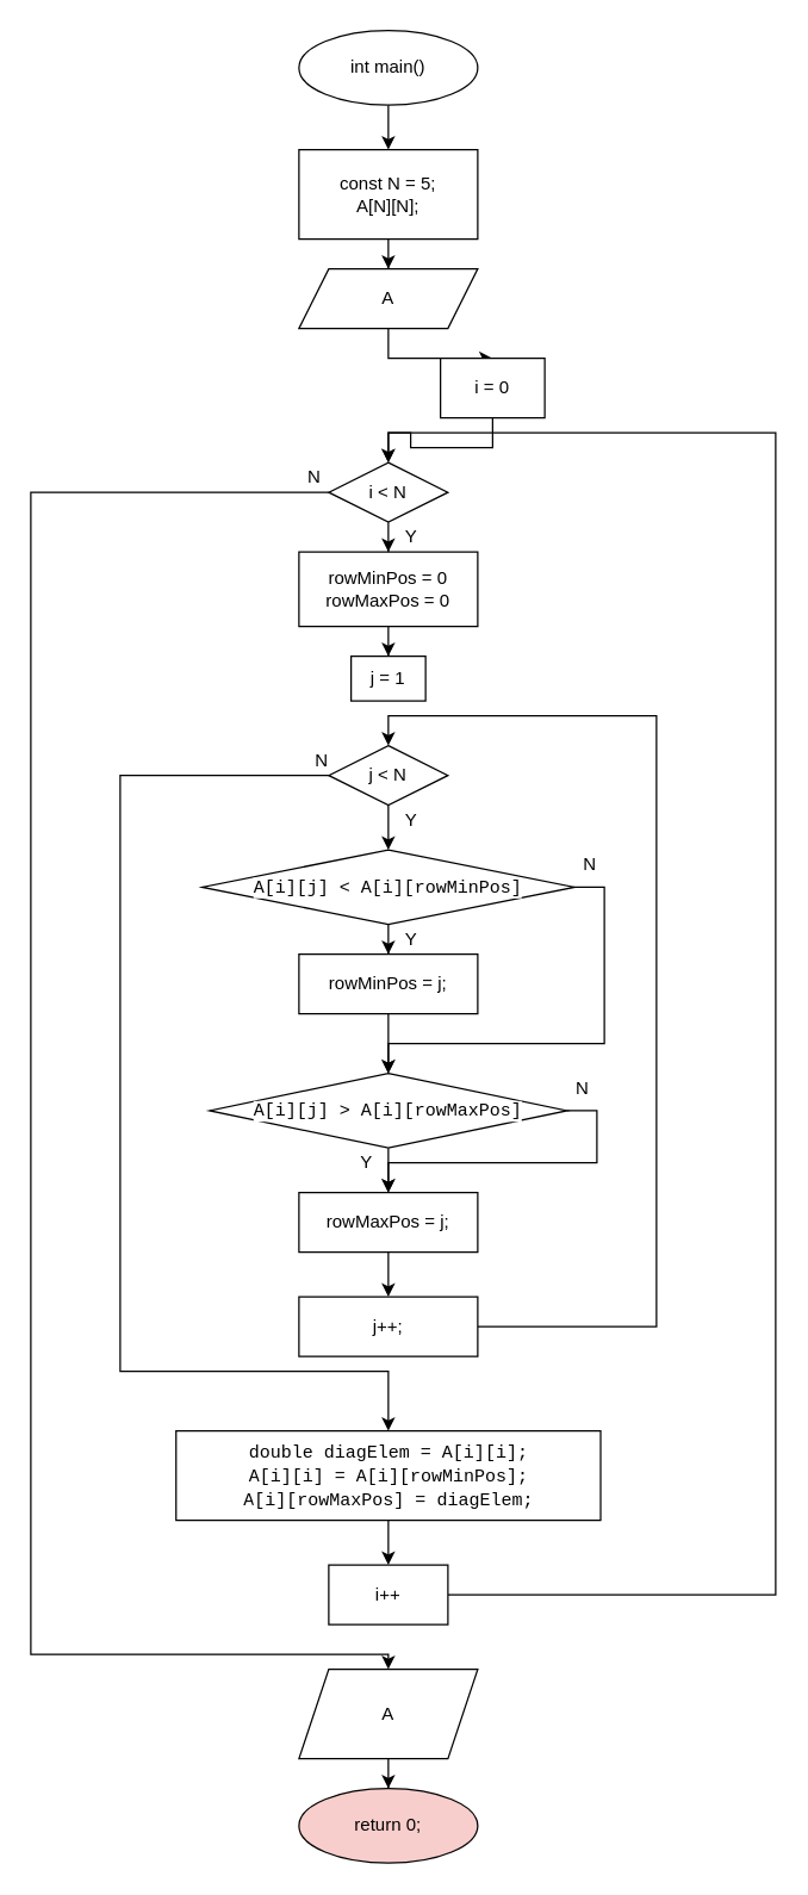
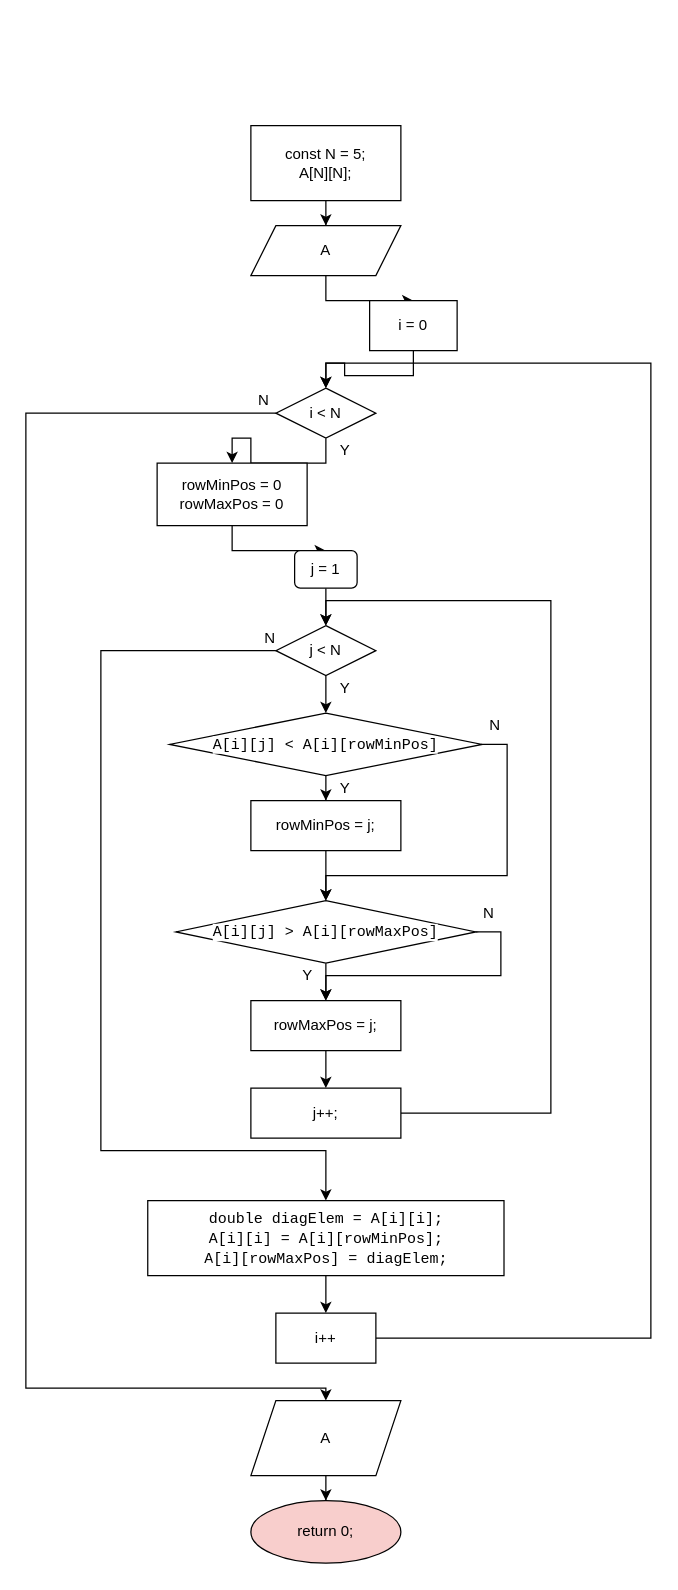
  <mxCell id="0" />
  <mxCell id="1" parent="0" />
- <mxCell id="2" style="edgeStyle=orthogonalEdgeStyle;rounded=0;orthogonalLoop=1;jettySize=auto;html=1;exitX=0.5;exitY=1;exitDx=0;exitDy=0;" edge="1" parent="1" source="3" target="6"><mxGeometry relative="1" as="geometry"><mxPoint x="260" y="100" as="targetPoint" /></mxGeometry></mxCell>
- <mxCell id="3" value="int main()" style="ellipse;whiteSpace=wrap;html=1;" vertex="1" parent="1"><mxGeometry x="200" y="20" width="120" height="50" as="geometry" /></mxCell>
  <mxCell id="4" style="edgeStyle=orthogonalEdgeStyle;rounded=0;orthogonalLoop=1;jettySize=auto;html=1;exitX=0.5;exitY=1;exitDx=0;exitDy=0;" edge="1" parent="1" source="6"><mxGeometry relative="1" as="geometry"><mxPoint x="260" y="160" as="targetPoint" /></mxGeometry></mxCell>
  <mxCell id="5" style="edgeStyle=orthogonalEdgeStyle;rounded=0;orthogonalLoop=1;jettySize=auto;html=1;exitX=0.5;exitY=1;exitDx=0;exitDy=0;" edge="1" parent="1" source="6" target="8"><mxGeometry relative="1" as="geometry"><mxPoint x="260" y="190" as="targetPoint" /></mxGeometry></mxCell>
  <mxCell id="6" value="const N = 5;&lt;br&gt;A[N][N];" style="rounded=0;whiteSpace=wrap;html=1;" vertex="1" parent="1"><mxGeometry x="200" y="100" width="120" height="60" as="geometry" /></mxCell>
  <mxCell id="7" style="edgeStyle=orthogonalEdgeStyle;rounded=0;orthogonalLoop=1;jettySize=auto;html=1;exitX=0.5;exitY=1;exitDx=0;exitDy=0;" edge="1" parent="1" source="8" target="10"><mxGeometry relative="1" as="geometry"><mxPoint x="260" y="250" as="targetPoint" /></mxGeometry></mxCell>
  <mxCell id="8" value="A" style="shape=parallelogram;perimeter=parallelogramPerimeter;whiteSpace=wrap;html=1;fixedSize=1;" vertex="1" parent="1"><mxGeometry x="200" y="180" width="120" height="40" as="geometry" /></mxCell>
  <mxCell id="9" style="edgeStyle=orthogonalEdgeStyle;rounded=0;orthogonalLoop=1;jettySize=auto;html=1;exitX=0.5;exitY=1;exitDx=0;exitDy=0;" edge="1" parent="1" source="10" target="13"><mxGeometry relative="1" as="geometry"><mxPoint x="260" y="310" as="targetPoint" /></mxGeometry></mxCell>
  <mxCell id="10" value="i = 0" style="rounded=0;whiteSpace=wrap;html=1;" vertex="1" parent="1"><mxGeometry x="295" y="240" width="70" height="40" as="geometry" /></mxCell>
  <mxCell id="11" style="edgeStyle=orthogonalEdgeStyle;rounded=0;orthogonalLoop=1;jettySize=auto;html=1;exitX=0.5;exitY=1;exitDx=0;exitDy=0;" edge="1" parent="1" source="13" target="15"><mxGeometry relative="1" as="geometry"><mxPoint x="260" y="380" as="targetPoint" /></mxGeometry></mxCell>
  <mxCell id="12" style="edgeStyle=orthogonalEdgeStyle;rounded=0;orthogonalLoop=1;jettySize=auto;html=1;exitX=0;exitY=0.5;exitDx=0;exitDy=0;" edge="1" parent="1" source="13" target="38"><mxGeometry relative="1" as="geometry"><mxPoint x="260" y="1170" as="targetPoint" /><Array as="points"><mxPoint x="20" y="330" /><mxPoint x="20" y="1110" /><mxPoint x="260" y="1110" /></Array></mxGeometry></mxCell>
  <mxCell id="13" value="i &amp;lt; N" style="rhombus;whiteSpace=wrap;html=1;" vertex="1" parent="1"><mxGeometry x="220" y="310" width="80" height="40" as="geometry" /></mxCell>
  <mxCell id="14" style="edgeStyle=orthogonalEdgeStyle;rounded=0;orthogonalLoop=1;jettySize=auto;html=1;exitX=0.5;exitY=1;exitDx=0;exitDy=0;" edge="1" parent="1" source="15" target="17"><mxGeometry relative="1" as="geometry"><mxPoint x="260" y="450" as="targetPoint" /></mxGeometry></mxCell>
- <mxCell id="15" value="rowMinPos = 0&lt;br&gt;rowMaxPos = 0" style="rounded=0;whiteSpace=wrap;html=1;" vertex="1" parent="1"><mxGeometry x="200" y="370" width="120" height="50" as="geometry" /></mxCell>
- <mxCell id="17" value="j = 1" style="rounded=0;whiteSpace=wrap;html=1;" vertex="1" parent="1"><mxGeometry x="235" y="440" width="50" height="30" as="geometry" /></mxCell>
+ <mxCell id="15" value="rowMinPos = 0&lt;br&gt;rowMaxPos = 0" style="rounded=0;whiteSpace=wrap;html=1;" vertex="1" parent="1"><mxGeometry x="125" y="370" width="120" height="50" as="geometry" /></mxCell>
+ <mxCell id="16" style="edgeStyle=orthogonalEdgeStyle;rounded=0;orthogonalLoop=1;jettySize=auto;html=1;exitX=0.5;exitY=1;exitDx=0;exitDy=0;" edge="1" parent="1" source="17" target="20"><mxGeometry relative="1" as="geometry"><mxPoint x="260" y="500" as="targetPoint" /></mxGeometry></mxCell>
+ <mxCell id="17" value="j = 1" style="whiteSpace=wrap;html=1;rounded=1;" vertex="1" parent="1"><mxGeometry x="235" y="440" width="50" height="30" as="geometry" /></mxCell>
  <mxCell id="18" style="edgeStyle=orthogonalEdgeStyle;rounded=0;orthogonalLoop=1;jettySize=auto;html=1;exitX=0.5;exitY=1;exitDx=0;exitDy=0;" edge="1" parent="1" source="20" target="23"><mxGeometry relative="1" as="geometry"><mxPoint x="260" y="580" as="targetPoint" /></mxGeometry></mxCell>
  <mxCell id="19" style="edgeStyle=orthogonalEdgeStyle;rounded=0;orthogonalLoop=1;jettySize=auto;html=1;exitX=0;exitY=0.5;exitDx=0;exitDy=0;entryX=0.5;entryY=0;entryDx=0;entryDy=0;" edge="1" parent="1" source="20" target="34"><mxGeometry relative="1" as="geometry"><mxPoint x="260" y="960" as="targetPoint" /><Array as="points"><mxPoint x="80" y="520" /><mxPoint x="80" y="920" /><mxPoint x="260" y="920" /></Array></mxGeometry></mxCell>
  <mxCell id="20" value="j &amp;lt; N" style="rhombus;whiteSpace=wrap;html=1;" vertex="1" parent="1"><mxGeometry x="220" y="500" width="80" height="40" as="geometry" /></mxCell>
  <mxCell id="21" style="edgeStyle=orthogonalEdgeStyle;rounded=0;orthogonalLoop=1;jettySize=auto;html=1;exitX=0.5;exitY=1;exitDx=0;exitDy=0;" edge="1" parent="1" source="23" target="25"><mxGeometry relative="1" as="geometry"><mxPoint x="260" y="670" as="targetPoint" /></mxGeometry></mxCell>
  <mxCell id="22" style="edgeStyle=orthogonalEdgeStyle;rounded=0;orthogonalLoop=1;jettySize=auto;html=1;exitX=1;exitY=0.5;exitDx=0;exitDy=0;entryX=0.5;entryY=0;entryDx=0;entryDy=0;" edge="1" parent="1" source="23" target="28"><mxGeometry relative="1" as="geometry"><Array as="points"><mxPoint x="405" y="595" /><mxPoint x="405" y="700" /><mxPoint x="260" y="700" /></Array></mxGeometry></mxCell>
  <mxCell id="23" value="&lt;div style=&quot;font-family: &amp;#34;consolas&amp;#34; , &amp;#34;courier new&amp;#34; , monospace ; line-height: 16px&quot;&gt;&lt;span style=&quot;background-color: rgb(255 , 255 , 255)&quot;&gt;A[i][j]&amp;nbsp;&amp;lt;&amp;nbsp;A[i][rowMinPos]&lt;/span&gt;&lt;/div&gt;" style="rhombus;whiteSpace=wrap;html=1;" vertex="1" parent="1"><mxGeometry x="135" y="570" width="250" height="50" as="geometry" /></mxCell>
  <mxCell id="24" style="edgeStyle=orthogonalEdgeStyle;rounded=0;orthogonalLoop=1;jettySize=auto;html=1;exitX=0.5;exitY=1;exitDx=0;exitDy=0;" edge="1" parent="1" source="25" target="28"><mxGeometry relative="1" as="geometry"><mxPoint x="260" y="720" as="targetPoint" /></mxGeometry></mxCell>
  <mxCell id="25" value="rowMinPos = j;" style="rounded=0;whiteSpace=wrap;html=1;" vertex="1" parent="1"><mxGeometry x="200" y="640" width="120" height="40" as="geometry" /></mxCell>
  <mxCell id="26" style="edgeStyle=orthogonalEdgeStyle;rounded=0;orthogonalLoop=1;jettySize=auto;html=1;exitX=0.5;exitY=1;exitDx=0;exitDy=0;" edge="1" parent="1" source="28" target="30"><mxGeometry relative="1" as="geometry"><mxPoint x="260" y="810" as="targetPoint" /></mxGeometry></mxCell>
  <mxCell id="27" style="edgeStyle=orthogonalEdgeStyle;rounded=0;orthogonalLoop=1;jettySize=auto;html=1;exitX=1;exitY=0.5;exitDx=0;exitDy=0;entryX=0.5;entryY=0;entryDx=0;entryDy=0;" edge="1" parent="1" source="28" target="30"><mxGeometry relative="1" as="geometry"><Array as="points"><mxPoint x="400" y="745" /><mxPoint x="400" y="780" /><mxPoint x="260" y="780" /></Array></mxGeometry></mxCell>
  <mxCell id="28" value="&lt;span style=&quot;font-family: &amp;#34;consolas&amp;#34; , &amp;#34;courier new&amp;#34; , monospace ; background-color: rgb(255 , 255 , 255)&quot;&gt;A[i][j] &amp;gt; A[i][rowMaxPos]&lt;/span&gt;" style="rhombus;whiteSpace=wrap;html=1;" vertex="1" parent="1"><mxGeometry x="140" y="720" width="240" height="50" as="geometry" /></mxCell>
  <mxCell id="29" style="edgeStyle=orthogonalEdgeStyle;rounded=0;orthogonalLoop=1;jettySize=auto;html=1;exitX=0.5;exitY=1;exitDx=0;exitDy=0;" edge="1" parent="1" source="30" target="32"><mxGeometry relative="1" as="geometry"><mxPoint x="260" y="880" as="targetPoint" /></mxGeometry></mxCell>
  <mxCell id="30" value="rowMaxPos = j;" style="rounded=0;whiteSpace=wrap;html=1;" vertex="1" parent="1"><mxGeometry x="200" y="800" width="120" height="40" as="geometry" /></mxCell>
  <mxCell id="31" style="edgeStyle=orthogonalEdgeStyle;rounded=0;orthogonalLoop=1;jettySize=auto;html=1;exitX=1;exitY=0.5;exitDx=0;exitDy=0;entryX=0.5;entryY=0;entryDx=0;entryDy=0;" edge="1" parent="1" source="32" target="20"><mxGeometry relative="1" as="geometry"><Array as="points"><mxPoint x="440" y="890" /><mxPoint x="440" y="480" /><mxPoint x="260" y="480" /></Array></mxGeometry></mxCell>
  <mxCell id="32" value="j++;" style="rounded=0;whiteSpace=wrap;html=1;" vertex="1" parent="1"><mxGeometry x="200" y="870" width="120" height="40" as="geometry" /></mxCell>
  <mxCell id="33" style="edgeStyle=orthogonalEdgeStyle;rounded=0;orthogonalLoop=1;jettySize=auto;html=1;exitX=0.5;exitY=1;exitDx=0;exitDy=0;" edge="1" parent="1" source="34" target="36"><mxGeometry relative="1" as="geometry"><mxPoint x="260" y="1060" as="targetPoint" /></mxGeometry></mxCell>
  <mxCell id="34" value="&lt;div style=&quot;font-family: &amp;#34;consolas&amp;#34; , &amp;#34;courier new&amp;#34; , monospace ; line-height: 16px&quot;&gt;&lt;div&gt;&lt;span style=&quot;background-color: rgb(255 , 255 , 255)&quot;&gt;double&amp;nbsp;diagElem&amp;nbsp;=&amp;nbsp;A[i][i];&lt;/span&gt;&lt;/div&gt;&lt;div&gt;&lt;span style=&quot;background-color: rgb(255 , 255 , 255)&quot;&gt;A&lt;/span&gt;&lt;span style=&quot;background-color: rgb(255 , 255 , 255)&quot;&gt;[&lt;/span&gt;&lt;span style=&quot;background-color: rgb(255 , 255 , 255)&quot;&gt;i&lt;/span&gt;&lt;span style=&quot;background-color: rgb(255 , 255 , 255)&quot;&gt;][&lt;/span&gt;&lt;span style=&quot;background-color: rgb(255 , 255 , 255)&quot;&gt;i&lt;/span&gt;&lt;span style=&quot;background-color: rgb(255 , 255 , 255)&quot;&gt;]&amp;nbsp;=&amp;nbsp;&lt;/span&gt;&lt;span style=&quot;background-color: rgb(255 , 255 , 255)&quot;&gt;A&lt;/span&gt;&lt;span style=&quot;background-color: rgb(255 , 255 , 255)&quot;&gt;[&lt;/span&gt;&lt;span style=&quot;background-color: rgb(255 , 255 , 255)&quot;&gt;i&lt;/span&gt;&lt;span style=&quot;background-color: rgb(255 , 255 , 255)&quot;&gt;][&lt;/span&gt;&lt;span style=&quot;background-color: rgb(255 , 255 , 255)&quot;&gt;rowMinPos&lt;/span&gt;&lt;span style=&quot;background-color: rgb(255 , 255 , 255)&quot;&gt;];&lt;/span&gt;&lt;/div&gt;&lt;div&gt;&lt;span style=&quot;background-color: rgb(255 , 255 , 255)&quot;&gt;A&lt;/span&gt;&lt;span style=&quot;background-color: rgb(255 , 255 , 255)&quot;&gt;[&lt;/span&gt;&lt;span style=&quot;background-color: rgb(255 , 255 , 255)&quot;&gt;i&lt;/span&gt;&lt;span style=&quot;background-color: rgb(255 , 255 , 255)&quot;&gt;][&lt;/span&gt;&lt;span style=&quot;background-color: rgb(255 , 255 , 255)&quot;&gt;rowMaxPos&lt;/span&gt;&lt;span style=&quot;background-color: rgb(255 , 255 , 255)&quot;&gt;]&amp;nbsp;=&amp;nbsp;&lt;/span&gt;&lt;span style=&quot;background-color: rgb(255 , 255 , 255)&quot;&gt;diagElem&lt;/span&gt;&lt;span style=&quot;background-color: rgb(255 , 255 , 255)&quot;&gt;;&lt;/span&gt;&lt;/div&gt;&lt;/div&gt;" style="rounded=0;whiteSpace=wrap;html=1;" vertex="1" parent="1"><mxGeometry x="117.5" y="960" width="285" height="60" as="geometry" /></mxCell>
  <mxCell id="35" style="edgeStyle=orthogonalEdgeStyle;rounded=0;orthogonalLoop=1;jettySize=auto;html=1;exitX=1;exitY=0.5;exitDx=0;exitDy=0;entryX=0.5;entryY=0;entryDx=0;entryDy=0;" edge="1" parent="1" source="36" target="13"><mxGeometry relative="1" as="geometry"><Array as="points"><mxPoint x="520" y="1070" /><mxPoint x="520" y="290" /><mxPoint x="260" y="290" /></Array></mxGeometry></mxCell>
  <mxCell id="36" value="i++" style="rounded=0;whiteSpace=wrap;html=1;" vertex="1" parent="1"><mxGeometry x="220" y="1050" width="80" height="40" as="geometry" /></mxCell>
  <mxCell id="37" style="edgeStyle=orthogonalEdgeStyle;rounded=0;orthogonalLoop=1;jettySize=auto;html=1;exitX=0.5;exitY=1;exitDx=0;exitDy=0;" edge="1" parent="1" source="38" target="39"><mxGeometry relative="1" as="geometry"><mxPoint x="260.143" y="1230" as="targetPoint" /></mxGeometry></mxCell>
  <mxCell id="38" value="A" style="shape=parallelogram;perimeter=parallelogramPerimeter;whiteSpace=wrap;html=1;fixedSize=1;" vertex="1" parent="1"><mxGeometry x="200" y="1120" width="120" height="60" as="geometry" /></mxCell>
  <mxCell id="39" value="return 0;" style="ellipse;whiteSpace=wrap;html=1;fillColor=#f8cecc;" vertex="1" parent="1"><mxGeometry x="200" y="1200" width="120" height="50" as="geometry" /></mxCell>
  <mxCell id="40" value="Y" style="text;html=1;align=center;verticalAlign=middle;resizable=0;points=[];autosize=1;strokeColor=none;fillColor=none;" vertex="1" parent="1"><mxGeometry x="265" y="350" width="20" height="20" as="geometry" /></mxCell>
  <mxCell id="41" value="N" style="text;html=1;align=center;verticalAlign=middle;resizable=0;points=[];autosize=1;strokeColor=none;fillColor=none;" vertex="1" parent="1"><mxGeometry x="200" y="310" width="20" height="20" as="geometry" /></mxCell>
  <mxCell id="42" value="Y" style="text;html=1;align=center;verticalAlign=middle;resizable=0;points=[];autosize=1;strokeColor=none;fillColor=none;" vertex="1" parent="1"><mxGeometry x="265" y="540" width="20" height="20" as="geometry" /></mxCell>
  <mxCell id="43" value="N" style="text;html=1;align=center;verticalAlign=middle;resizable=0;points=[];autosize=1;strokeColor=none;fillColor=none;" vertex="1" parent="1"><mxGeometry x="205" y="500" width="20" height="20" as="geometry" /></mxCell>
  <mxCell id="44" value="Y" style="text;html=1;align=center;verticalAlign=middle;resizable=0;points=[];autosize=1;strokeColor=none;fillColor=none;" vertex="1" parent="1"><mxGeometry x="265" y="620" width="20" height="20" as="geometry" /></mxCell>
  <mxCell id="45" value="N&lt;br&gt;" style="text;html=1;align=center;verticalAlign=middle;resizable=0;points=[];autosize=1;strokeColor=none;fillColor=none;" vertex="1" parent="1"><mxGeometry x="385" y="570" width="20" height="20" as="geometry" /></mxCell>
  <mxCell id="46" value="N" style="text;html=1;align=center;verticalAlign=middle;resizable=0;points=[];autosize=1;strokeColor=none;fillColor=none;" vertex="1" parent="1"><mxGeometry x="380" y="720" width="20" height="20" as="geometry" /></mxCell>
  <mxCell id="47" value="Y" style="text;html=1;align=center;verticalAlign=middle;resizable=0;points=[];autosize=1;strokeColor=none;fillColor=none;" vertex="1" parent="1"><mxGeometry x="235" y="770" width="20" height="20" as="geometry" /></mxCell>
